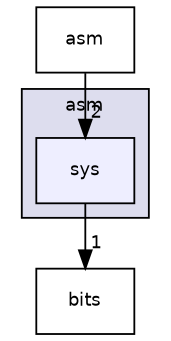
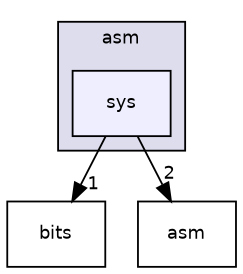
  digraph {
    compound=true
    node [fontname=Helvetica fontsize=10 shape=box]
    edge [labeldistance=1.5 labelfontname=Helvetica labelfontsize=10]
    n1 [fillcolor="#eeeeff" label=sys pencolor=black style=filled]
    n2 [label=bits]
    n3 [label=asm]
    subgraph cluster_1 {
      bgcolor="#ddddee"
      fontname=Helvetica
      fontsize=10
      label=asm
      pencolor=black
      n1
    }
    n1 -> n2 [headlabel=1]
-   n3 -> n1 [headlabel=2]
+   n1 -> n3 [headlabel=2]
  }
